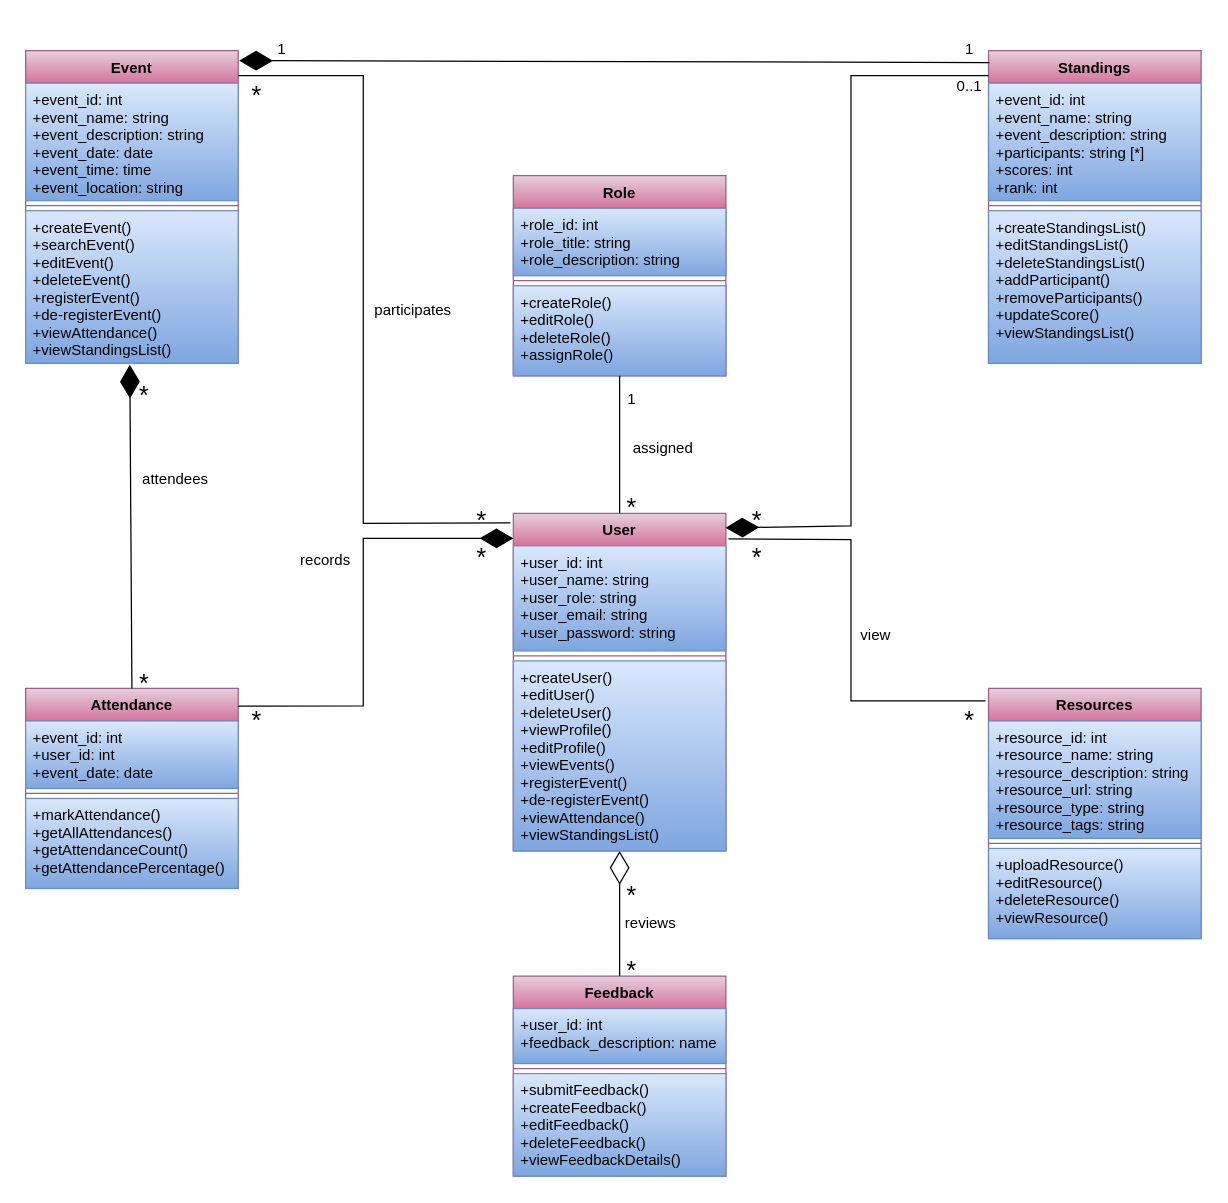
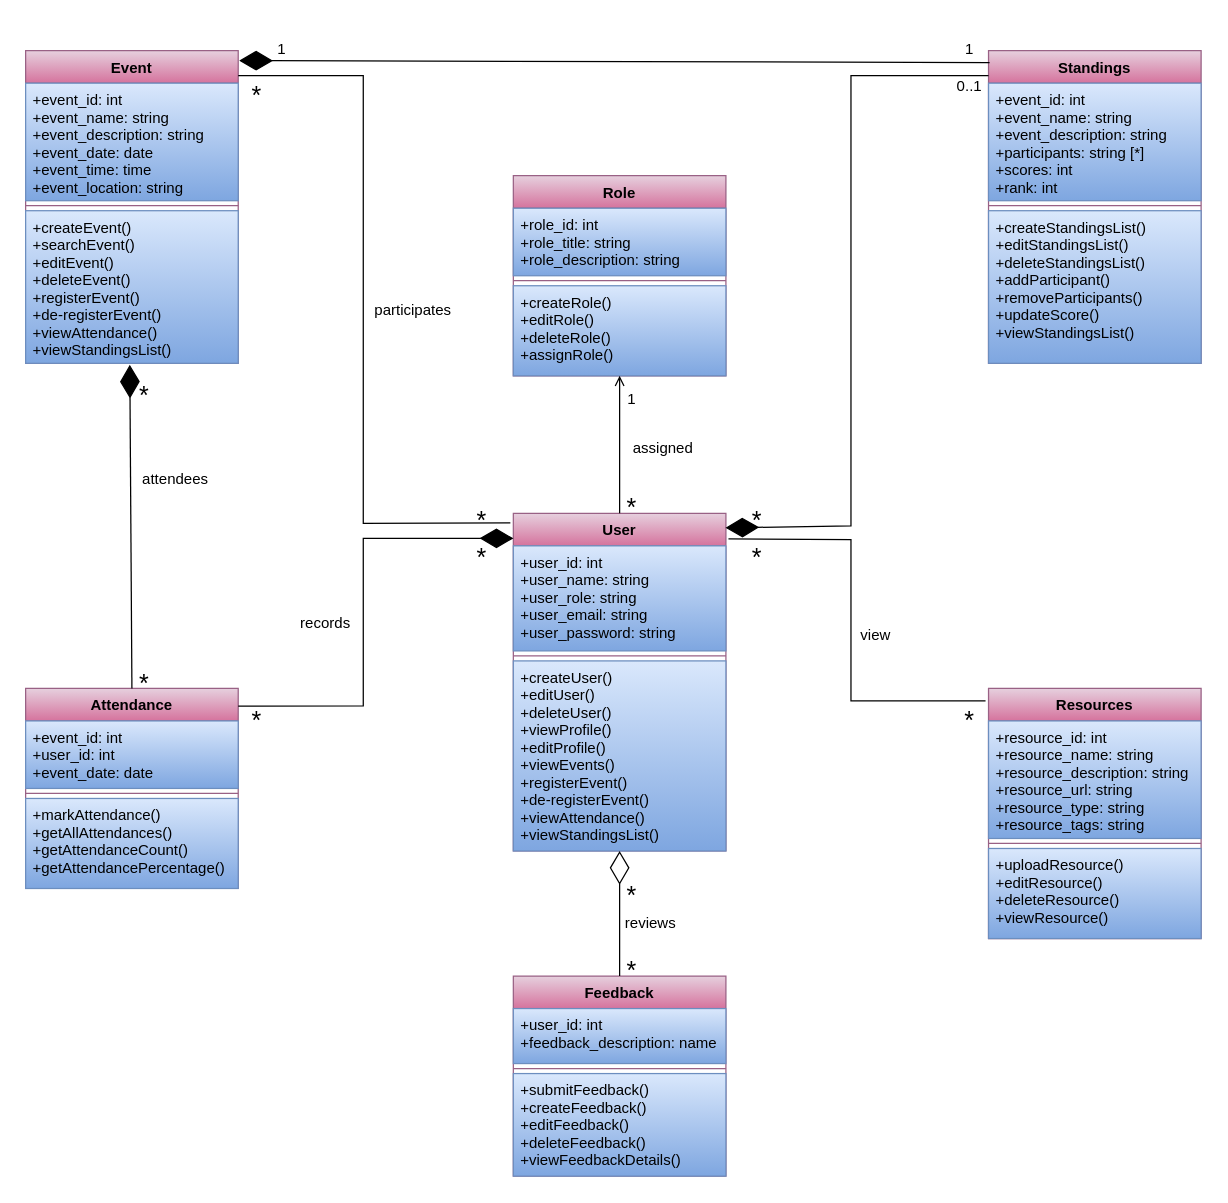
  <mxCell id="0" />
  <mxCell id="1" parent="0" />
  <mxCell id="2" value="User" style="swimlane;fontStyle=1;align=center;verticalAlign=top;childLayout=stackLayout;horizontal=1;startSize=26;horizontalStack=0;resizeParent=1;resizeParentMax=0;resizeLast=0;collapsible=1;marginBottom=0;fillColor=#e6d0de;strokeColor=#996185;gradientColor=#d5739d;" parent="1" vertex="1"><mxGeometry x="410" y="410" width="170" height="270" as="geometry" /></mxCell>
  <mxCell id="3" value="+user_id: int&#10;+user_name: string&#10;+user_role: string&#10;+user_email: string&#10;+user_password: string" style="text;strokeColor=#6c8ebf;fillColor=#dae8fc;align=left;verticalAlign=top;spacingLeft=4;spacingRight=4;overflow=hidden;rotatable=0;points=[[0,0.5],[1,0.5]];portConstraint=eastwest;gradientColor=#7ea6e0;" parent="2" vertex="1"><mxGeometry y="26" width="170" height="84" as="geometry" /></mxCell>
  <mxCell id="4" value="" style="line;strokeWidth=1;fillColor=none;align=left;verticalAlign=middle;spacingTop=-1;spacingLeft=3;spacingRight=3;rotatable=0;labelPosition=right;points=[];portConstraint=eastwest;strokeColor=inherit;" parent="2" vertex="1"><mxGeometry y="110" width="170" height="8" as="geometry" /></mxCell>
  <mxCell id="5" value="+createUser()&#10;+editUser()&#10;+deleteUser()&#10;+viewProfile()&#10;+editProfile()&#10;+viewEvents()&#10;+registerEvent()&#10;+de-registerEvent()&#10;+viewAttendance()&#10;+viewStandingsList()" style="text;strokeColor=#6c8ebf;fillColor=#dae8fc;align=left;verticalAlign=top;spacingLeft=4;spacingRight=4;overflow=hidden;rotatable=0;points=[[0,0.5],[1,0.5]];portConstraint=eastwest;gradientColor=#7ea6e0;" parent="2" vertex="1"><mxGeometry y="118" width="170" height="152" as="geometry" /></mxCell>
  <mxCell id="6" value="Event" style="swimlane;fontStyle=1;align=center;verticalAlign=top;childLayout=stackLayout;horizontal=1;startSize=26;horizontalStack=0;resizeParent=1;resizeParentMax=0;resizeLast=0;collapsible=1;marginBottom=0;fillColor=#e6d0de;strokeColor=#996185;gradientColor=#d5739d;" parent="1" vertex="1"><mxGeometry x="20" y="40" width="170" height="250" as="geometry" /></mxCell>
  <mxCell id="7" value="+event_id: int&#10;+event_name: string&#10;+event_description: string&#10;+event_date: date&#10;+event_time: time&#10;+event_location: string" style="text;strokeColor=#6c8ebf;fillColor=#dae8fc;align=left;verticalAlign=top;spacingLeft=4;spacingRight=4;overflow=hidden;rotatable=0;points=[[0,0.5],[1,0.5]];portConstraint=eastwest;gradientColor=#7ea6e0;" parent="6" vertex="1"><mxGeometry y="26" width="170" height="94" as="geometry" /></mxCell>
  <mxCell id="8" value="" style="line;strokeWidth=1;fillColor=none;align=left;verticalAlign=middle;spacingTop=-1;spacingLeft=3;spacingRight=3;rotatable=0;labelPosition=right;points=[];portConstraint=eastwest;strokeColor=inherit;" parent="6" vertex="1"><mxGeometry y="120" width="170" height="8" as="geometry" /></mxCell>
  <mxCell id="9" value="+createEvent()&#10;+searchEvent()&#10;+editEvent()&#10;+deleteEvent()&#10;+registerEvent()&#10;+de-registerEvent()&#10;+viewAttendance()&#10;+viewStandingsList()" style="text;strokeColor=#6c8ebf;fillColor=#dae8fc;align=left;verticalAlign=top;spacingLeft=4;spacingRight=4;overflow=hidden;rotatable=0;points=[[0,0.5],[1,0.5]];portConstraint=eastwest;gradientColor=#7ea6e0;" parent="6" vertex="1"><mxGeometry y="128" width="170" height="122" as="geometry" /></mxCell>
  <mxCell id="10" value="Attendance" style="swimlane;fontStyle=1;align=center;verticalAlign=top;childLayout=stackLayout;horizontal=1;startSize=26;horizontalStack=0;resizeParent=1;resizeParentMax=0;resizeLast=0;collapsible=1;marginBottom=0;fillColor=#e6d0de;strokeColor=#996185;gradientColor=#d5739d;" parent="1" vertex="1"><mxGeometry x="20" y="550" width="170" height="160" as="geometry" /></mxCell>
  <mxCell id="11" value="+event_id: int&#10;+user_id: int&#10;+event_date: date" style="text;strokeColor=#6c8ebf;fillColor=#dae8fc;align=left;verticalAlign=top;spacingLeft=4;spacingRight=4;overflow=hidden;rotatable=0;points=[[0,0.5],[1,0.5]];portConstraint=eastwest;gradientColor=#7ea6e0;" parent="10" vertex="1"><mxGeometry y="26" width="170" height="54" as="geometry" /></mxCell>
  <mxCell id="12" value="" style="line;strokeWidth=1;fillColor=none;align=left;verticalAlign=middle;spacingTop=-1;spacingLeft=3;spacingRight=3;rotatable=0;labelPosition=right;points=[];portConstraint=eastwest;strokeColor=inherit;" parent="10" vertex="1"><mxGeometry y="80" width="170" height="8" as="geometry" /></mxCell>
  <mxCell id="13" value="+markAttendance()&#10;+getAllAttendances()&#10;+getAttendanceCount()&#10;+getAttendancePercentage()" style="text;strokeColor=#6c8ebf;fillColor=#dae8fc;align=left;verticalAlign=top;spacingLeft=4;spacingRight=4;overflow=hidden;rotatable=0;points=[[0,0.5],[1,0.5]];portConstraint=eastwest;gradientColor=#7ea6e0;" parent="10" vertex="1"><mxGeometry y="88" width="170" height="72" as="geometry" /></mxCell>
  <mxCell id="14" value="Resources" style="swimlane;fontStyle=1;align=center;verticalAlign=top;childLayout=stackLayout;horizontal=1;startSize=26;horizontalStack=0;resizeParent=1;resizeParentMax=0;resizeLast=0;collapsible=1;marginBottom=0;fillColor=#e6d0de;strokeColor=#996185;gradientColor=#d5739d;" parent="1" vertex="1"><mxGeometry x="790" y="550" width="170" height="200" as="geometry" /></mxCell>
  <mxCell id="15" value="+resource_id: int&#10;+resource_name: string&#10;+resource_description: string&#10;+resource_url: string&#10;+resource_type: string&#10;+resource_tags: string" style="text;strokeColor=#6c8ebf;fillColor=#dae8fc;align=left;verticalAlign=top;spacingLeft=4;spacingRight=4;overflow=hidden;rotatable=0;points=[[0,0.5],[1,0.5]];portConstraint=eastwest;gradientColor=#7ea6e0;" parent="14" vertex="1"><mxGeometry y="26" width="170" height="94" as="geometry" /></mxCell>
  <mxCell id="16" value="" style="line;strokeWidth=1;fillColor=none;align=left;verticalAlign=middle;spacingTop=-1;spacingLeft=3;spacingRight=3;rotatable=0;labelPosition=right;points=[];portConstraint=eastwest;strokeColor=inherit;" parent="14" vertex="1"><mxGeometry y="120" width="170" height="8" as="geometry" /></mxCell>
  <mxCell id="17" value="+uploadResource()&#10;+editResource()&#10;+deleteResource()&#10;+viewResource()" style="text;strokeColor=#6c8ebf;fillColor=#dae8fc;align=left;verticalAlign=top;spacingLeft=4;spacingRight=4;overflow=hidden;rotatable=0;points=[[0,0.5],[1,0.5]];portConstraint=eastwest;gradientColor=#7ea6e0;" parent="14" vertex="1"><mxGeometry y="128" width="170" height="72" as="geometry" /></mxCell>
  <mxCell id="18" value="Standings" style="swimlane;fontStyle=1;align=center;verticalAlign=top;childLayout=stackLayout;horizontal=1;startSize=26;horizontalStack=0;resizeParent=1;resizeParentMax=0;resizeLast=0;collapsible=1;marginBottom=0;fillColor=#e6d0de;strokeColor=#996185;gradientColor=#d5739d;" parent="1" vertex="1"><mxGeometry x="790" y="40" width="170" height="250" as="geometry" /></mxCell>
  <mxCell id="19" value="+event_id: int&#10;+event_name: string&#10;+event_description: string&#10;+participants: string [*] &#10;+scores: int&#10;+rank: int" style="text;strokeColor=#6c8ebf;fillColor=#dae8fc;align=left;verticalAlign=top;spacingLeft=4;spacingRight=4;overflow=hidden;rotatable=0;points=[[0,0.5],[1,0.5]];portConstraint=eastwest;gradientColor=#7ea6e0;" parent="18" vertex="1"><mxGeometry y="26" width="170" height="94" as="geometry" /></mxCell>
  <mxCell id="20" value="" style="line;strokeWidth=1;fillColor=none;align=left;verticalAlign=middle;spacingTop=-1;spacingLeft=3;spacingRight=3;rotatable=0;labelPosition=right;points=[];portConstraint=eastwest;strokeColor=inherit;" parent="18" vertex="1"><mxGeometry y="120" width="170" height="8" as="geometry" /></mxCell>
  <mxCell id="21" value="+createStandingsList()&#10;+editStandingsList()&#10;+deleteStandingsList()&#10;+addParticipant()&#10;+removeParticipants()&#10;+updateScore()&#10;+viewStandingsList()" style="text;strokeColor=#6c8ebf;fillColor=#dae8fc;align=left;verticalAlign=top;spacingLeft=4;spacingRight=4;overflow=hidden;rotatable=0;points=[[0,0.5],[1,0.5]];portConstraint=eastwest;gradientColor=#7ea6e0;" parent="18" vertex="1"><mxGeometry y="128" width="170" height="122" as="geometry" /></mxCell>
  <mxCell id="22" value="Feedback" style="swimlane;fontStyle=1;align=center;verticalAlign=top;childLayout=stackLayout;horizontal=1;startSize=26;horizontalStack=0;resizeParent=1;resizeParentMax=0;resizeLast=0;collapsible=1;marginBottom=0;fillColor=#e6d0de;strokeColor=#996185;gradientColor=#d5739d;" parent="1" vertex="1"><mxGeometry x="410" y="780" width="170" height="160" as="geometry" /></mxCell>
  <mxCell id="23" value="+user_id: int&#10;+feedback_description: name" style="text;strokeColor=#6c8ebf;fillColor=#dae8fc;align=left;verticalAlign=top;spacingLeft=4;spacingRight=4;overflow=hidden;rotatable=0;points=[[0,0.5],[1,0.5]];portConstraint=eastwest;gradientColor=#7ea6e0;" parent="22" vertex="1"><mxGeometry y="26" width="170" height="44" as="geometry" /></mxCell>
  <mxCell id="24" value="" style="line;strokeWidth=1;fillColor=none;align=left;verticalAlign=middle;spacingTop=-1;spacingLeft=3;spacingRight=3;rotatable=0;labelPosition=right;points=[];portConstraint=eastwest;strokeColor=inherit;" parent="22" vertex="1"><mxGeometry y="70" width="170" height="8" as="geometry" /></mxCell>
  <mxCell id="25" value="+submitFeedback()&#10;+createFeedback()&#10;+editFeedback()&#10;+deleteFeedback()&#10;+viewFeedbackDetails()" style="text;strokeColor=#6c8ebf;fillColor=#dae8fc;align=left;verticalAlign=top;spacingLeft=4;spacingRight=4;overflow=hidden;rotatable=0;points=[[0,0.5],[1,0.5]];portConstraint=eastwest;gradientColor=#7ea6e0;" parent="22" vertex="1"><mxGeometry y="78" width="170" height="82" as="geometry" /></mxCell>
  <mxCell id="26" value="Role" style="swimlane;fontStyle=1;align=center;verticalAlign=top;childLayout=stackLayout;horizontal=1;startSize=26;horizontalStack=0;resizeParent=1;resizeParentMax=0;resizeLast=0;collapsible=1;marginBottom=0;fillColor=#e6d0de;strokeColor=#996185;gradientColor=#d5739d;" parent="1" vertex="1"><mxGeometry x="410" y="140" width="170" height="160" as="geometry" /></mxCell>
  <mxCell id="27" value="+role_id: int&#10;+role_title: string&#10;+role_description: string" style="text;strokeColor=#6c8ebf;fillColor=#dae8fc;align=left;verticalAlign=top;spacingLeft=4;spacingRight=4;overflow=hidden;rotatable=0;points=[[0,0.5],[1,0.5]];portConstraint=eastwest;gradientColor=#7ea6e0;" parent="26" vertex="1"><mxGeometry y="26" width="170" height="54" as="geometry" /></mxCell>
  <mxCell id="28" value="" style="line;strokeWidth=1;fillColor=none;align=left;verticalAlign=middle;spacingTop=-1;spacingLeft=3;spacingRight=3;rotatable=0;labelPosition=right;points=[];portConstraint=eastwest;strokeColor=inherit;" parent="26" vertex="1"><mxGeometry y="80" width="170" height="8" as="geometry" /></mxCell>
  <mxCell id="29" value="+createRole()&#10;+editRole()&#10;+deleteRole()&#10;+assignRole()" style="text;strokeColor=#6c8ebf;fillColor=#dae8fc;align=left;verticalAlign=top;spacingLeft=4;spacingRight=4;overflow=hidden;rotatable=0;points=[[0,0.5],[1,0.5]];portConstraint=eastwest;gradientColor=#7ea6e0;" parent="26" vertex="1"><mxGeometry y="88" width="170" height="72" as="geometry" /></mxCell>
  <mxCell id="30" value="" style="endArrow=diamondThin;endFill=1;endSize=24;html=1;rounded=0;entryX=1.005;entryY=0.032;entryDx=0;entryDy=0;entryPerimeter=0;exitX=0.005;exitY=0.038;exitDx=0;exitDy=0;exitPerimeter=0;" parent="1" source="18" target="6" edge="1"><mxGeometry width="160" relative="1" as="geometry"><mxPoint x="320" y="20" as="sourcePoint" /><mxPoint x="480" y="20" as="targetPoint" /></mxGeometry></mxCell>
  <mxCell id="31" value="" style="endArrow=diamondThin;endFill=1;endSize=24;html=1;rounded=0;exitX=0.5;exitY=0;exitDx=0;exitDy=0;entryX=0.49;entryY=1.01;entryDx=0;entryDy=0;entryPerimeter=0;" parent="1" source="10" target="9" edge="1"><mxGeometry width="160" relative="1" as="geometry"><mxPoint x="450" y="350" as="sourcePoint" /><mxPoint x="100" y="290" as="targetPoint" /></mxGeometry></mxCell>
  <mxCell id="32" value="" style="endArrow=diamondThin;endFill=1;endSize=24;html=1;rounded=0;entryX=0.998;entryY=0.043;entryDx=0;entryDy=0;entryPerimeter=0;" parent="1" target="2" edge="1"><mxGeometry width="160" relative="1" as="geometry"><mxPoint x="790" y="60" as="sourcePoint" /><mxPoint x="820" y="380" as="targetPoint" /><Array as="points"><mxPoint x="680" y="60" /><mxPoint x="680" y="420" /></Array></mxGeometry></mxCell>
  <mxCell id="33" value="" style="endArrow=diamondThin;endFill=0;endSize=24;html=1;rounded=0;exitX=0.5;exitY=0;exitDx=0;exitDy=0;" parent="1" source="22" target="5" edge="1"><mxGeometry width="160" relative="1" as="geometry"><mxPoint x="410" y="550" as="sourcePoint" /><mxPoint x="570" y="550" as="targetPoint" /></mxGeometry></mxCell>
  <mxCell id="34" value="" style="endArrow=none;html=1;rounded=0;exitX=1.012;exitY=0.076;exitDx=0;exitDy=0;exitPerimeter=0;entryX=-0.014;entryY=0.05;entryDx=0;entryDy=0;entryPerimeter=0;" parent="1" source="2" target="14" edge="1"><mxGeometry width="50" height="50" relative="1" as="geometry"><mxPoint x="460" y="570" as="sourcePoint" /><mxPoint x="690" y="550" as="targetPoint" /><Array as="points"><mxPoint x="680" y="431" /><mxPoint x="680" y="560" /></Array></mxGeometry></mxCell>
- <mxCell id="35" value="" style="endArrow=none;html=1;rounded=0;entryX=0.5;entryY=1;entryDx=0;entryDy=0;exitX=0.5;exitY=0;exitDx=0;exitDy=0;" parent="1" source="2" target="26" edge="1"><mxGeometry width="50" height="50" relative="1" as="geometry"><mxPoint x="460" y="370" as="sourcePoint" /><mxPoint x="510" y="320" as="targetPoint" /></mxGeometry></mxCell>
+ <mxCell id="35" value="" style="endArrow=open;html=1;rounded=0;entryX=0.5;entryY=1;entryDx=0;entryDy=0;exitX=0.5;exitY=0;exitDx=0;exitDy=0;" parent="1" source="2" target="26" edge="1"><mxGeometry width="50" height="50" relative="1" as="geometry"><mxPoint x="460" y="370" as="sourcePoint" /><mxPoint x="510" y="320" as="targetPoint" /></mxGeometry></mxCell>
  <mxCell id="36" value="" style="endArrow=none;html=1;rounded=0;exitX=1;exitY=0.08;exitDx=0;exitDy=0;exitPerimeter=0;entryX=-0.014;entryY=0.028;entryDx=0;entryDy=0;entryPerimeter=0;" parent="1" source="6" target="2" edge="1"><mxGeometry width="50" height="50" relative="1" as="geometry"><mxPoint x="460" y="370" as="sourcePoint" /><mxPoint x="400" y="400" as="targetPoint" /><Array as="points"><mxPoint x="290" y="60" /><mxPoint x="290" y="418" /></Array></mxGeometry></mxCell>
  <mxCell id="37" value="" style="endArrow=diamondThin;endFill=1;endSize=24;html=1;rounded=0;exitX=1;exitY=0.088;exitDx=0;exitDy=0;exitPerimeter=0;" parent="1" source="10" edge="1"><mxGeometry width="160" relative="1" as="geometry"><mxPoint x="420" y="340" as="sourcePoint" /><mxPoint x="410" y="430" as="targetPoint" /><Array as="points"><mxPoint x="290" y="564" /><mxPoint x="290" y="430" /></Array></mxGeometry></mxCell>
  <mxCell id="38" value="&lt;font style=&quot;font-size: 20px;&quot;&gt;*&lt;/font&gt;" style="text;html=1;strokeColor=none;fillColor=none;align=center;verticalAlign=middle;whiteSpace=wrap;rounded=0;" parent="1" vertex="1"><mxGeometry x="475" y="390" width="60" height="30" as="geometry" /></mxCell>
  <mxCell id="39" value="&lt;font style=&quot;font-size: 12px;&quot;&gt;assigned&lt;/font&gt;" style="text;html=1;strokeColor=none;fillColor=none;align=center;verticalAlign=middle;whiteSpace=wrap;rounded=0;fontSize=22;" parent="1" vertex="1"><mxGeometry x="500" y="340" width="60" height="30" as="geometry" /></mxCell>
  <mxCell id="40" value="&lt;font style=&quot;font-size: 12px;&quot;&gt;reviews&lt;/font&gt;" style="text;html=1;strokeColor=none;fillColor=none;align=center;verticalAlign=middle;whiteSpace=wrap;rounded=0;fontSize=22;" parent="1" vertex="1"><mxGeometry x="490" y="720" width="60" height="30" as="geometry" /></mxCell>
  <mxCell id="41" value="&lt;font style=&quot;font-size: 12px;&quot;&gt;view&lt;/font&gt;" style="text;html=1;strokeColor=none;fillColor=none;align=center;verticalAlign=middle;whiteSpace=wrap;rounded=0;fontSize=22;" parent="1" vertex="1"><mxGeometry x="670" y="490" width="60" height="30" as="geometry" /></mxCell>
  <mxCell id="42" value="&lt;font style=&quot;font-size: 12px;&quot;&gt;participates&lt;/font&gt;" style="text;html=1;strokeColor=none;fillColor=none;align=center;verticalAlign=middle;whiteSpace=wrap;rounded=0;fontSize=22;" parent="1" vertex="1"><mxGeometry x="300" y="230" width="60" height="30" as="geometry" /></mxCell>
  <mxCell id="43" value="&lt;font style=&quot;font-size: 12px;&quot;&gt;attendees&lt;/font&gt;" style="text;html=1;strokeColor=none;fillColor=none;align=center;verticalAlign=middle;whiteSpace=wrap;rounded=0;fontSize=22;" parent="1" vertex="1"><mxGeometry x="100" y="365" width="80" height="30" as="geometry" /></mxCell>
- <mxCell id="44" value="&lt;font style=&quot;font-size: 12px;&quot;&gt;records&lt;/font&gt;" style="text;html=1;strokeColor=none;fillColor=none;align=center;verticalAlign=middle;whiteSpace=wrap;rounded=0;fontSize=22;" parent="1" vertex="1"><mxGeometry x="230" y="430" width="60" height="30" as="geometry" /></mxCell>
+ <mxCell id="44" value="&lt;font style=&quot;font-size: 12px;&quot;&gt;records&lt;/font&gt;" style="text;html=1;strokeColor=none;fillColor=none;align=center;verticalAlign=middle;whiteSpace=wrap;rounded=0;fontSize=22;" parent="1" vertex="1"><mxGeometry x="230" y="480" width="60" height="30" as="geometry" /></mxCell>
  <mxCell id="45" value="&lt;font style=&quot;font-size: 20px;&quot;&gt;*&lt;/font&gt;" style="text;html=1;strokeColor=none;fillColor=none;align=center;verticalAlign=middle;whiteSpace=wrap;rounded=0;" parent="1" vertex="1"><mxGeometry x="100" y="530" width="30" height="30" as="geometry" /></mxCell>
  <mxCell id="46" value="&lt;font style=&quot;font-size: 20px;&quot;&gt;*&lt;/font&gt;" style="text;html=1;strokeColor=none;fillColor=none;align=center;verticalAlign=middle;whiteSpace=wrap;rounded=0;" parent="1" vertex="1"><mxGeometry x="760" y="560" width="30" height="30" as="geometry" /></mxCell>
  <mxCell id="47" value="&lt;font style=&quot;font-size: 20px;&quot;&gt;*&lt;/font&gt;" style="text;html=1;strokeColor=none;fillColor=none;align=center;verticalAlign=middle;whiteSpace=wrap;rounded=0;" parent="1" vertex="1"><mxGeometry x="590" y="430" width="30" height="30" as="geometry" /></mxCell>
  <mxCell id="48" value="&lt;font style=&quot;font-size: 20px;&quot;&gt;*&lt;/font&gt;" style="text;html=1;strokeColor=none;fillColor=none;align=center;verticalAlign=middle;whiteSpace=wrap;rounded=0;" parent="1" vertex="1"><mxGeometry x="190" y="560" width="30" height="30" as="geometry" /></mxCell>
  <mxCell id="49" value="&lt;font style=&quot;font-size: 20px;&quot;&gt;*&lt;/font&gt;" style="text;html=1;strokeColor=none;fillColor=none;align=center;verticalAlign=middle;whiteSpace=wrap;rounded=0;" parent="1" vertex="1"><mxGeometry x="370" y="430" width="30" height="30" as="geometry" /></mxCell>
  <mxCell id="50" value="&lt;font style=&quot;font-size: 20px;&quot;&gt;*&lt;/font&gt;" style="text;html=1;strokeColor=none;fillColor=none;align=center;verticalAlign=middle;whiteSpace=wrap;rounded=0;" parent="1" vertex="1"><mxGeometry x="190" y="60" width="30" height="30" as="geometry" /></mxCell>
  <mxCell id="51" value="&lt;font style=&quot;font-size: 20px;&quot;&gt;*&lt;/font&gt;" style="text;html=1;strokeColor=none;fillColor=none;align=center;verticalAlign=middle;whiteSpace=wrap;rounded=0;" parent="1" vertex="1"><mxGeometry x="370" y="400" width="30" height="30" as="geometry" /></mxCell>
  <mxCell id="52" value="&lt;font style=&quot;font-size: 20px;&quot;&gt;*&lt;/font&gt;" style="text;html=1;strokeColor=none;fillColor=none;align=center;verticalAlign=middle;whiteSpace=wrap;rounded=0;" parent="1" vertex="1"><mxGeometry x="100" y="300" width="30" height="30" as="geometry" /></mxCell>
  <mxCell id="53" value="&lt;font style=&quot;font-size: 12px;&quot;&gt;1&lt;/font&gt;" style="text;html=1;strokeColor=none;fillColor=none;align=center;verticalAlign=middle;whiteSpace=wrap;rounded=0;fontSize=20;" parent="1" vertex="1"><mxGeometry x="490" y="300" width="30" height="30" as="geometry" /></mxCell>
  <mxCell id="54" value="&lt;font style=&quot;font-size: 20px;&quot;&gt;*&lt;/font&gt;" style="text;html=1;strokeColor=none;fillColor=none;align=center;verticalAlign=middle;whiteSpace=wrap;rounded=0;" parent="1" vertex="1"><mxGeometry x="490" y="760" width="30" height="30" as="geometry" /></mxCell>
  <mxCell id="55" value="&lt;font style=&quot;font-size: 20px;&quot;&gt;*&lt;/font&gt;" style="text;html=1;strokeColor=none;fillColor=none;align=center;verticalAlign=middle;whiteSpace=wrap;rounded=0;" parent="1" vertex="1"><mxGeometry x="490" y="700" width="30" height="30" as="geometry" /></mxCell>
  <mxCell id="56" value="&lt;font style=&quot;font-size: 12px;&quot;&gt;1&lt;/font&gt;" style="text;html=1;strokeColor=none;fillColor=none;align=center;verticalAlign=middle;whiteSpace=wrap;rounded=0;fontSize=20;" parent="1" vertex="1"><mxGeometry x="210" y="20" width="30" height="30" as="geometry" /></mxCell>
  <mxCell id="57" value="&lt;font style=&quot;font-size: 12px;&quot;&gt;1&lt;/font&gt;" style="text;html=1;strokeColor=none;fillColor=none;align=center;verticalAlign=middle;whiteSpace=wrap;rounded=0;fontSize=20;" parent="1" vertex="1"><mxGeometry x="760" y="20" width="30" height="30" as="geometry" /></mxCell>
  <mxCell id="58" value="&lt;font style=&quot;font-size: 20px;&quot;&gt;*&lt;/font&gt;" style="text;html=1;strokeColor=none;fillColor=none;align=center;verticalAlign=middle;whiteSpace=wrap;rounded=0;" parent="1" vertex="1"><mxGeometry x="590" y="400" width="30" height="30" as="geometry" /></mxCell>
  <mxCell id="59" value="&lt;font style=&quot;font-size: 12px;&quot;&gt;0..1&lt;/font&gt;" style="text;html=1;strokeColor=none;fillColor=none;align=center;verticalAlign=middle;whiteSpace=wrap;rounded=0;fontSize=20;" parent="1" vertex="1"><mxGeometry x="760" y="50" width="30" height="30" as="geometry" /></mxCell>
